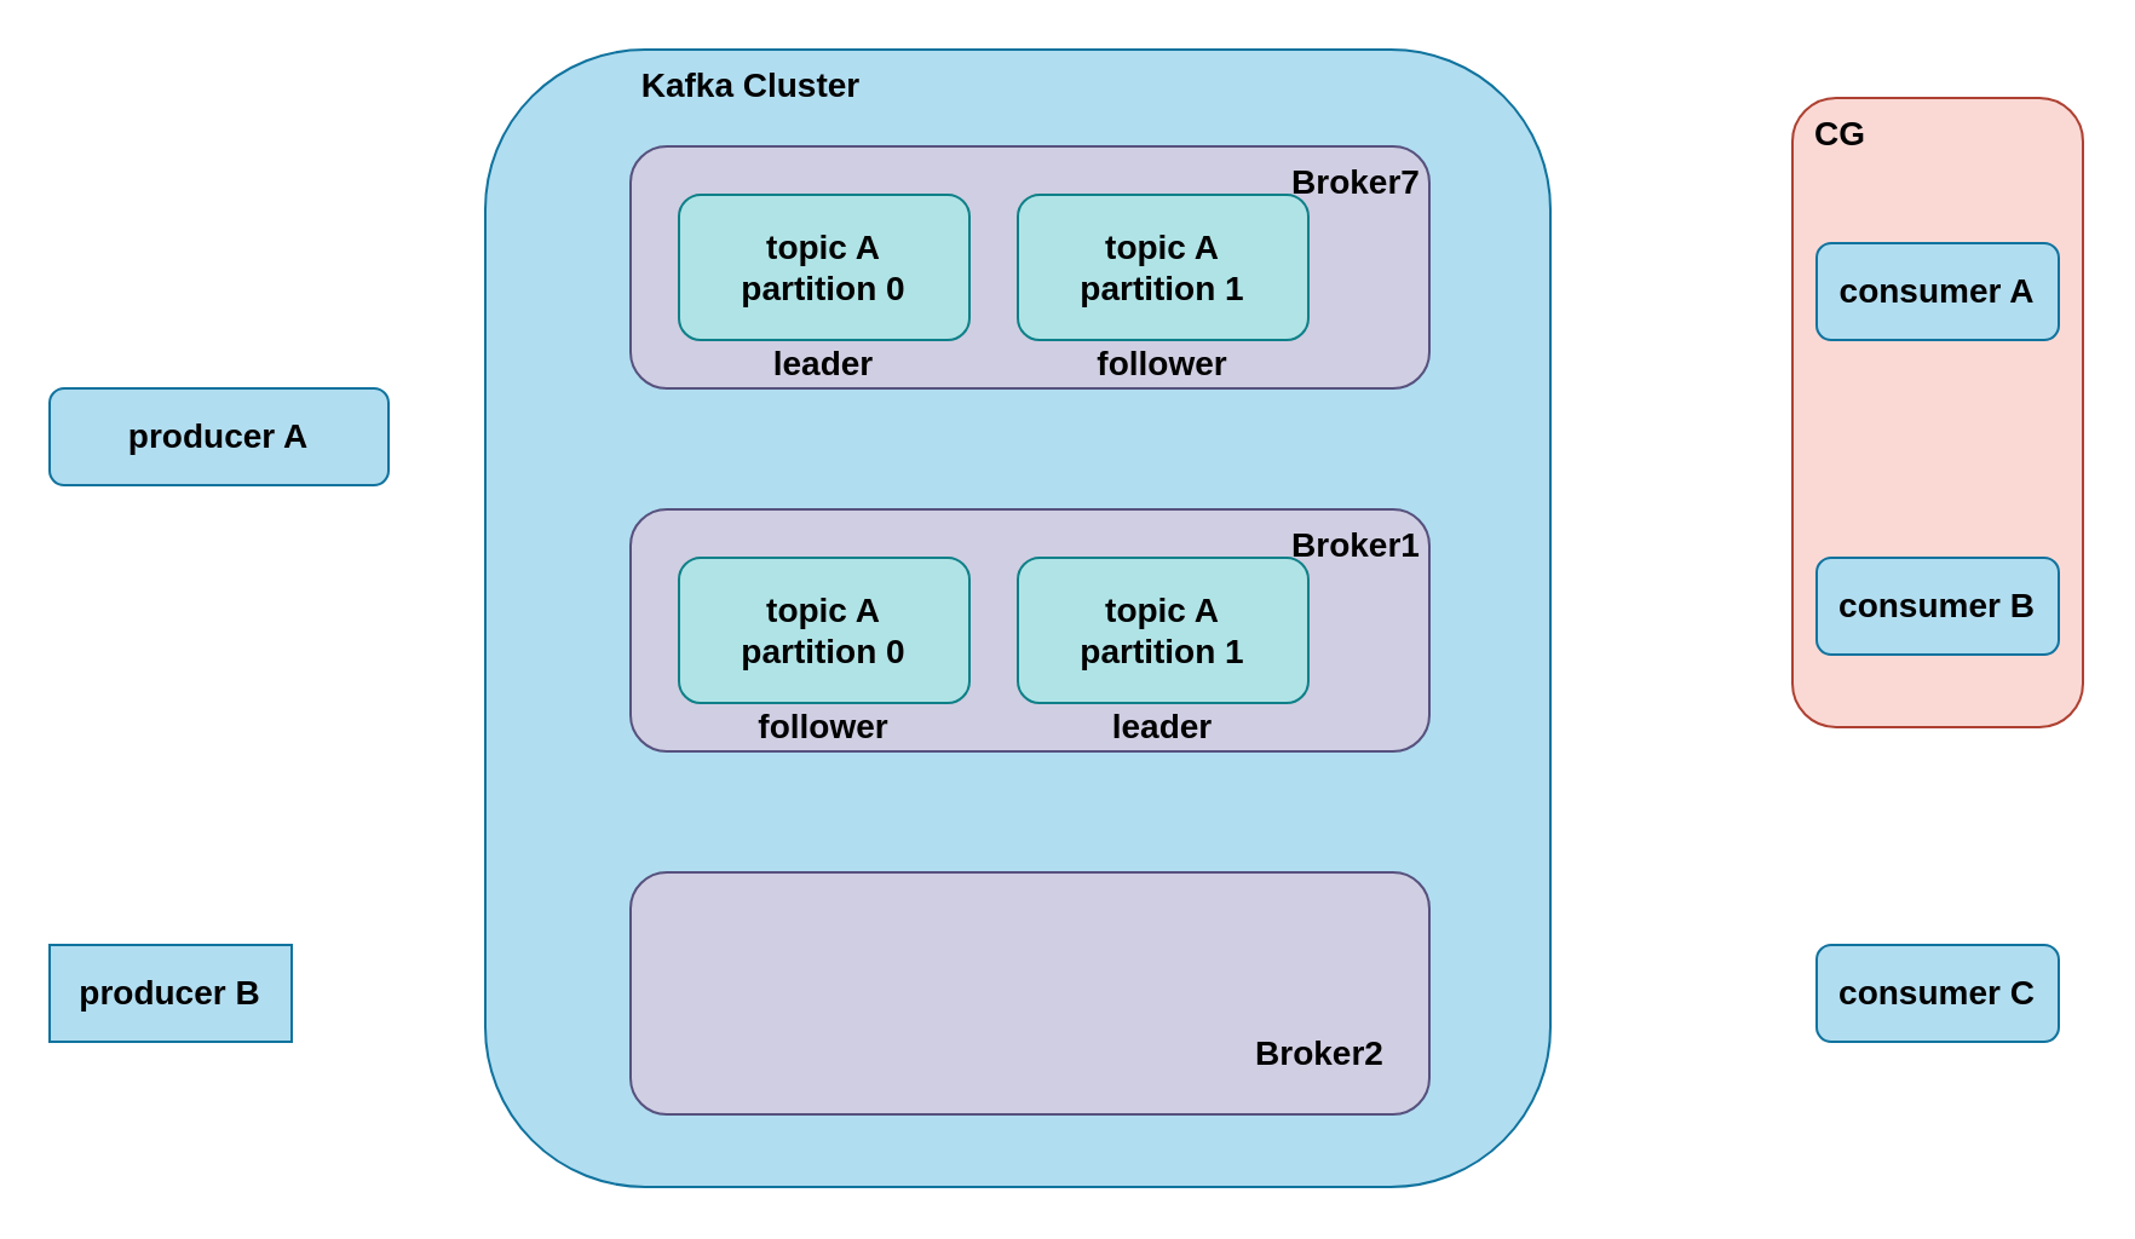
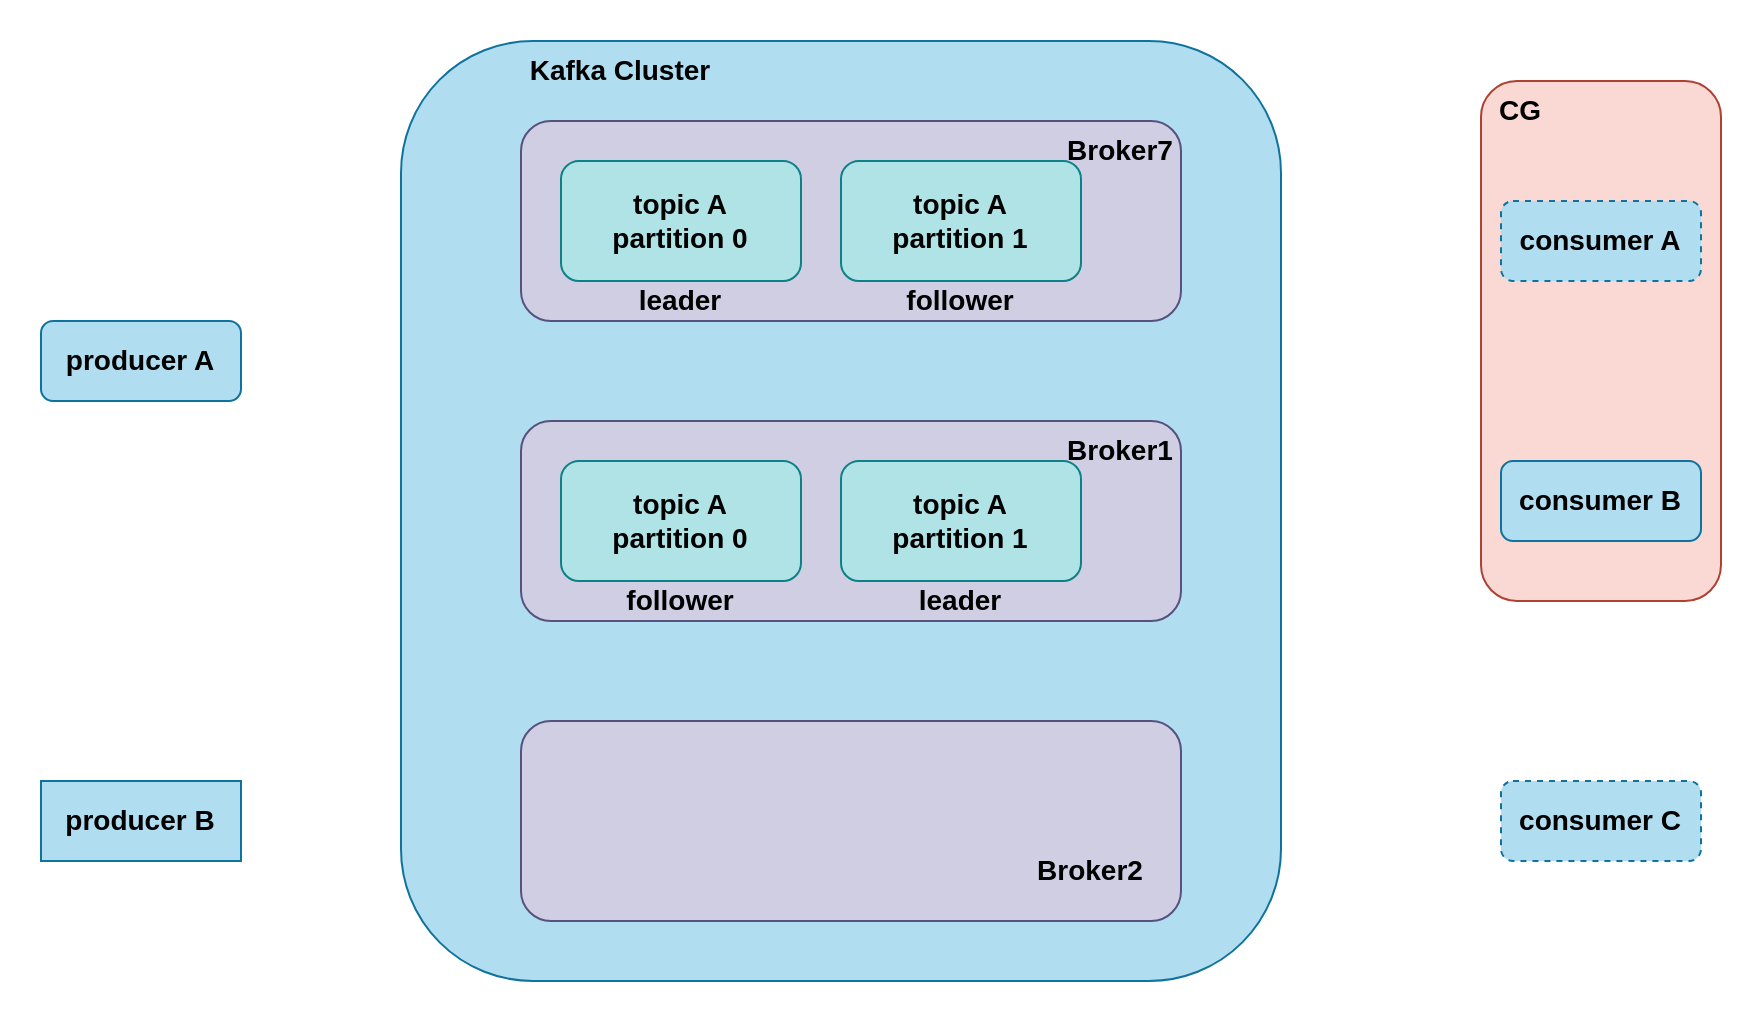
  <mxCell id="0" />
  <mxCell id="1" parent="0" />
  <mxCell id="2" value="" style="rounded=1;whiteSpace=wrap;html=1;fillColor=#b1ddf0;strokeColor=#10739e;" vertex="1" parent="1"><mxGeometry x="200" y="20" width="440" height="470" as="geometry" /></mxCell>
  <mxCell id="3" value="&lt;b&gt;&lt;font style=&quot;font-size: 14px&quot;&gt;Kafka Cluster&lt;/font&gt;&lt;/b&gt;" style="text;html=1;strokeColor=none;fillColor=none;align=center;verticalAlign=middle;whiteSpace=wrap;rounded=0;" vertex="1" parent="1"><mxGeometry x="260" y="20" width="100" height="30" as="geometry" /></mxCell>
  <mxCell id="4" value="" style="rounded=1;whiteSpace=wrap;html=1;fontSize=14;fillColor=#d0cee2;strokeColor=#56517e;" vertex="1" parent="1"><mxGeometry x="260" y="60" width="330" height="100" as="geometry" /></mxCell>
  <mxCell id="5" value="" style="rounded=1;whiteSpace=wrap;html=1;fontSize=14;fillColor=#d0cee2;strokeColor=#56517e;" vertex="1" parent="1"><mxGeometry x="260" y="210" width="330" height="100" as="geometry" /></mxCell>
  <mxCell id="6" value="" style="rounded=1;whiteSpace=wrap;html=1;fontSize=14;fillColor=#d0cee2;strokeColor=#56517e;" vertex="1" parent="1"><mxGeometry x="260" y="360" width="330" height="100" as="geometry" /></mxCell>
  <mxCell id="7" value="&lt;b&gt;Broker7&lt;/b&gt;" style="text;html=1;strokeColor=none;fillColor=none;align=center;verticalAlign=middle;whiteSpace=wrap;rounded=0;fontSize=14;" vertex="1" parent="1"><mxGeometry x="530" y="60" width="60" height="30" as="geometry" /></mxCell>
  <mxCell id="8" value="&lt;b&gt;Broker1&lt;/b&gt;" style="text;html=1;strokeColor=none;fillColor=none;align=center;verticalAlign=middle;whiteSpace=wrap;rounded=0;fontSize=14;" vertex="1" parent="1"><mxGeometry x="530" y="210" width="60" height="30" as="geometry" /></mxCell>
  <mxCell id="9" value="&lt;b&gt;Broker2&lt;/b&gt;" style="text;html=1;strokeColor=none;fillColor=none;align=center;verticalAlign=middle;whiteSpace=wrap;rounded=0;fontSize=14;" vertex="1" parent="1"><mxGeometry x="515" y="420" width="60" height="30" as="geometry" /></mxCell>
  <mxCell id="10" value="" style="rounded=1;whiteSpace=wrap;html=1;fontSize=14;direction=south;fillColor=#fad9d5;strokeColor=#ae4132;" vertex="1" parent="1"><mxGeometry x="740" y="40" width="120" height="260" as="geometry" /></mxCell>
  <mxCell id="11" value="&lt;b&gt;CG&lt;/b&gt;" style="text;html=1;strokeColor=none;fillColor=none;align=center;verticalAlign=middle;whiteSpace=wrap;rounded=0;fontSize=14;" vertex="1" parent="1"><mxGeometry x="730" y="40" width="60" height="30" as="geometry" /></mxCell>
- <mxCell id="12" value="&lt;b&gt;consumer A&lt;/b&gt;" style="rounded=1;whiteSpace=wrap;html=1;fontSize=14;fillColor=#b1ddf0;strokeColor=#10739e;" vertex="1" parent="1"><mxGeometry x="750" y="100" width="100" height="40" as="geometry" /></mxCell>
+ <mxCell id="12" value="&lt;b&gt;consumer A&lt;/b&gt;" style="rounded=1;whiteSpace=wrap;html=1;fontSize=14;fillColor=#b1ddf0;strokeColor=#10739e;dashed=1;" vertex="1" parent="1"><mxGeometry x="750" y="100" width="100" height="40" as="geometry" /></mxCell>
  <mxCell id="13" value="&lt;span&gt;&lt;b&gt;consumer B&lt;/b&gt;&lt;/span&gt;" style="rounded=1;whiteSpace=wrap;html=1;fontSize=14;fillColor=#b1ddf0;strokeColor=#10739e;" vertex="1" parent="1"><mxGeometry x="750" y="230" width="100" height="40" as="geometry" /></mxCell>
- <mxCell id="14" value="&lt;span&gt;&lt;b&gt;consumer C&lt;/b&gt;&lt;/span&gt;" style="rounded=1;whiteSpace=wrap;html=1;fontSize=14;fillColor=#b1ddf0;strokeColor=#10739e;" vertex="1" parent="1"><mxGeometry x="750" y="390" width="100" height="40" as="geometry" /></mxCell>
- <mxCell id="15" value="&lt;span&gt;&lt;b&gt;producer A&lt;/b&gt;&lt;/span&gt;" style="rounded=1;whiteSpace=wrap;html=1;fontSize=14;fillColor=#b1ddf0;strokeColor=#10739e;" vertex="1" parent="1"><mxGeometry x="20" y="160" width="140" height="40" as="geometry" /></mxCell>
+ <mxCell id="14" value="&lt;span&gt;&lt;b&gt;consumer C&lt;/b&gt;&lt;/span&gt;" style="rounded=1;whiteSpace=wrap;html=1;fontSize=14;fillColor=#b1ddf0;strokeColor=#10739e;dashed=1;" vertex="1" parent="1"><mxGeometry x="750" y="390" width="100" height="40" as="geometry" /></mxCell>
+ <mxCell id="15" value="&lt;span&gt;&lt;b&gt;producer A&lt;/b&gt;&lt;/span&gt;" style="rounded=1;whiteSpace=wrap;html=1;fontSize=14;fillColor=#b1ddf0;strokeColor=#10739e;" vertex="1" parent="1"><mxGeometry x="20" y="160" width="100" height="40" as="geometry" /></mxCell>
  <mxCell id="16" value="&lt;b&gt;producer B&lt;/b&gt;" style="whiteSpace=wrap;html=1;fontSize=14;fillColor=#b1ddf0;strokeColor=#10739e;rounded=0;" vertex="1" parent="1"><mxGeometry x="20" y="390" width="100" height="40" as="geometry" /></mxCell>
  <mxCell id="17" value="&lt;b&gt;topic A&lt;br&gt;partition 0&lt;/b&gt;" style="rounded=1;whiteSpace=wrap;html=1;fontSize=14;fillColor=#b0e3e6;strokeColor=#0e8088;" vertex="1" parent="1"><mxGeometry x="280" y="80" width="120" height="60" as="geometry" /></mxCell>
  <mxCell id="18" value="&lt;b&gt;topic A&lt;br&gt;partition 1&lt;/b&gt;" style="rounded=1;whiteSpace=wrap;html=1;fontSize=14;fillColor=#b0e3e6;strokeColor=#0e8088;" vertex="1" parent="1"><mxGeometry x="420" y="80" width="120" height="60" as="geometry" /></mxCell>
  <mxCell id="19" value="&lt;b&gt;topic A&lt;br&gt;partition 0&lt;/b&gt;" style="rounded=1;whiteSpace=wrap;html=1;fontSize=14;fillColor=#b0e3e6;strokeColor=#0e8088;" vertex="1" parent="1"><mxGeometry x="280" y="230" width="120" height="60" as="geometry" /></mxCell>
  <mxCell id="20" value="&lt;b&gt;topic A&lt;br&gt;partition 1&lt;/b&gt;" style="rounded=1;whiteSpace=wrap;html=1;fontSize=14;fillColor=#b0e3e6;strokeColor=#0e8088;" vertex="1" parent="1"><mxGeometry x="420" y="230" width="120" height="60" as="geometry" /></mxCell>
  <mxCell id="21" value="&lt;b&gt;leader&lt;/b&gt;" style="text;html=1;strokeColor=none;fillColor=none;align=center;verticalAlign=middle;whiteSpace=wrap;rounded=0;fontSize=14;" vertex="1" parent="1"><mxGeometry x="310" y="140" width="60" height="20" as="geometry" /></mxCell>
  <mxCell id="22" value="&lt;b&gt;follower&lt;/b&gt;" style="text;html=1;strokeColor=none;fillColor=none;align=center;verticalAlign=middle;whiteSpace=wrap;rounded=0;fontSize=14;" vertex="1" parent="1"><mxGeometry x="310" y="290" width="60" height="20" as="geometry" /></mxCell>
  <mxCell id="23" value="&lt;b&gt;follower&lt;/b&gt;" style="text;html=1;strokeColor=none;fillColor=none;align=center;verticalAlign=middle;whiteSpace=wrap;rounded=0;fontSize=14;" vertex="1" parent="1"><mxGeometry x="450" y="140" width="60" height="20" as="geometry" /></mxCell>
  <mxCell id="24" value="&lt;b&gt;leader&lt;/b&gt;" style="text;html=1;strokeColor=none;fillColor=none;align=center;verticalAlign=middle;whiteSpace=wrap;rounded=0;fontSize=14;" vertex="1" parent="1"><mxGeometry x="450" y="290" width="60" height="20" as="geometry" /></mxCell>
